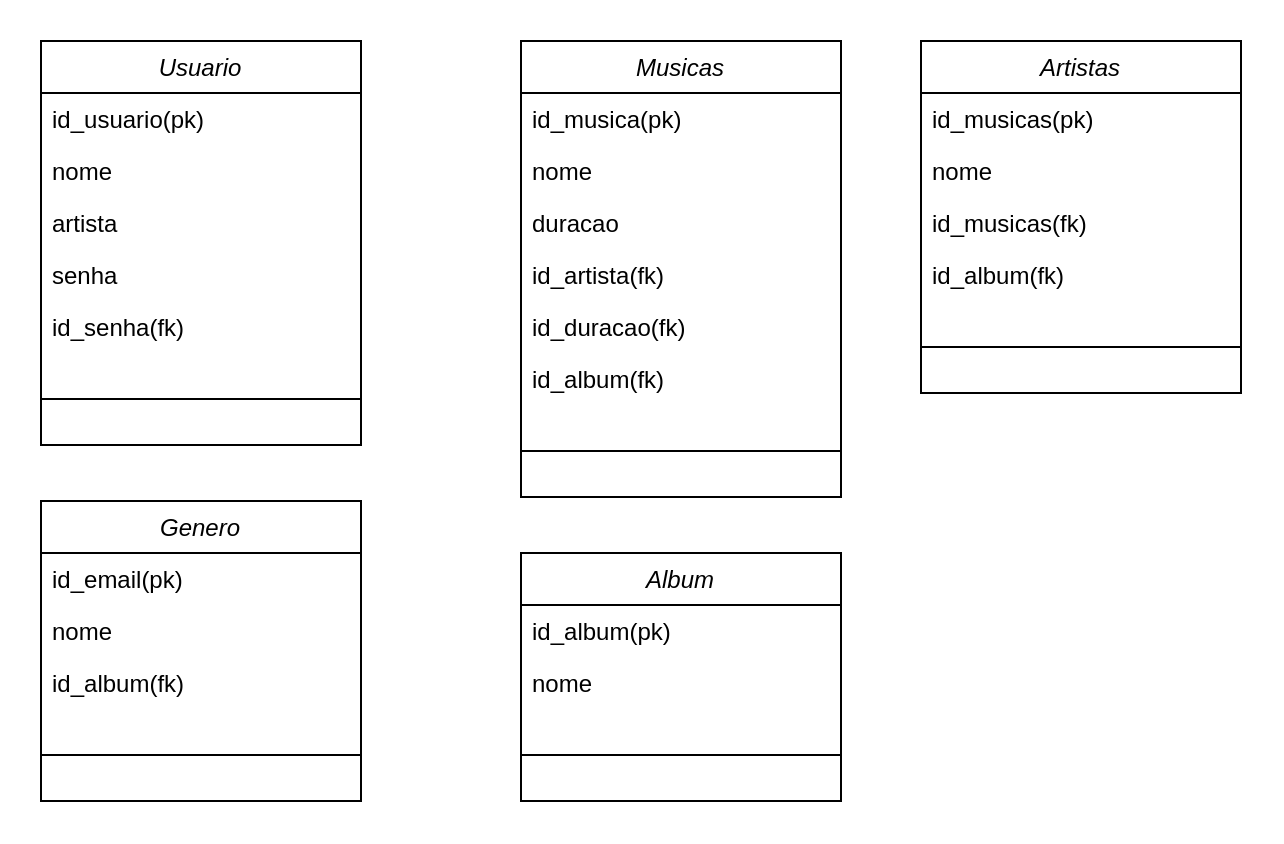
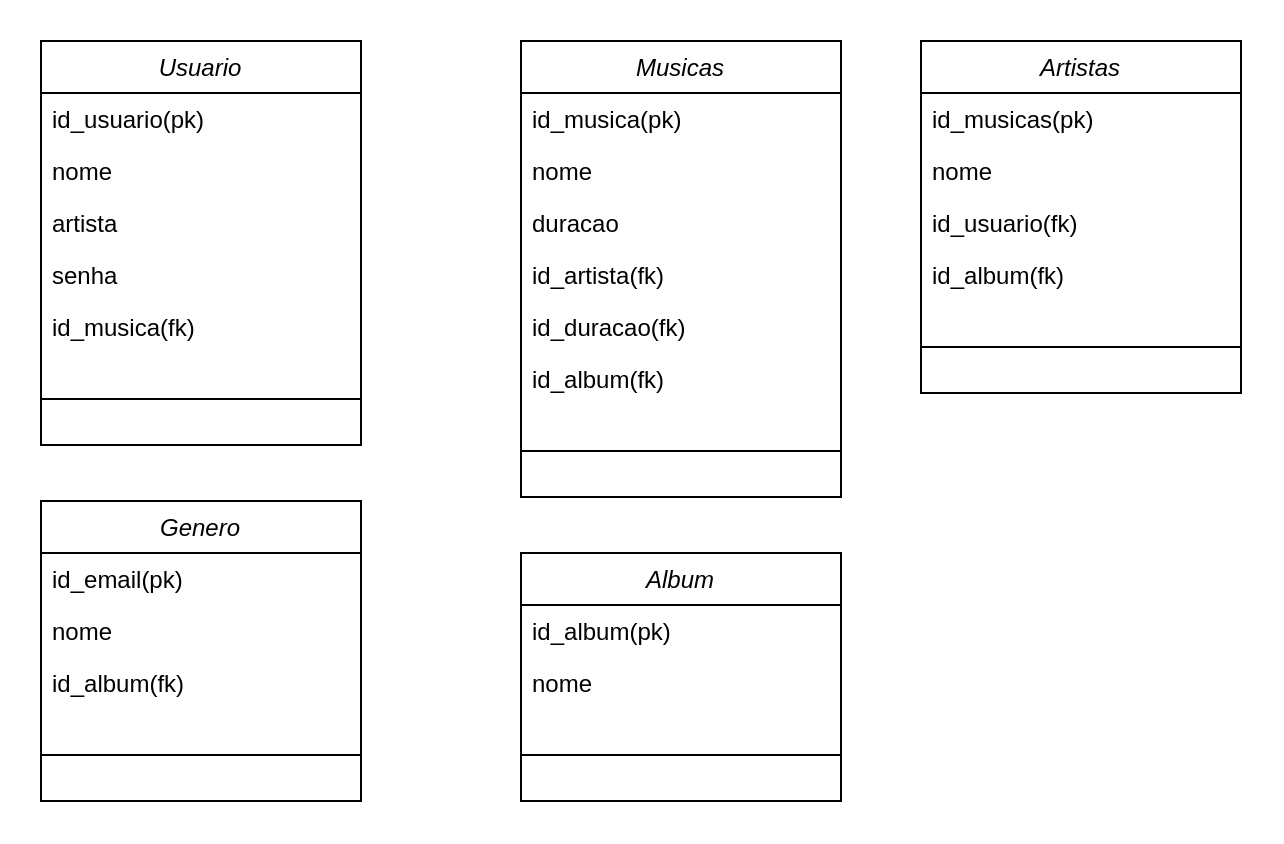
  <mxCell id="0" />
  <mxCell id="1" parent="0" />
  <mxCell id="2" value="Usuario" style="swimlane;fontStyle=2;align=center;verticalAlign=top;childLayout=stackLayout;horizontal=1;startSize=26;horizontalStack=0;resizeParent=1;resizeLast=0;collapsible=1;marginBottom=0;rounded=0;shadow=0;strokeWidth=1;" parent="1" vertex="1"><mxGeometry x="20" y="20" width="160" height="202" as="geometry"><mxRectangle x="230" y="140" width="160" height="26" as="alternateBounds" /></mxGeometry></mxCell>
  <mxCell id="3" value="id_usuario(pk)" style="text;align=left;verticalAlign=top;spacingLeft=4;spacingRight=4;overflow=hidden;rotatable=0;points=[[0,0.5],[1,0.5]];portConstraint=eastwest;" parent="2" vertex="1"><mxGeometry y="26" width="160" height="26" as="geometry" /></mxCell>
  <mxCell id="4" value="nome" style="text;align=left;verticalAlign=top;spacingLeft=4;spacingRight=4;overflow=hidden;rotatable=0;points=[[0,0.5],[1,0.5]];portConstraint=eastwest;rounded=0;shadow=0;html=0;" parent="2" vertex="1"><mxGeometry y="52" width="160" height="26" as="geometry" /></mxCell>
  <mxCell id="5" value="artista" style="text;align=left;verticalAlign=top;spacingLeft=4;spacingRight=4;overflow=hidden;rotatable=0;points=[[0,0.5],[1,0.5]];portConstraint=eastwest;rounded=0;shadow=0;html=0;" parent="2" vertex="1"><mxGeometry y="78" width="160" height="26" as="geometry" /></mxCell>
  <mxCell id="6" value="senha" style="text;align=left;verticalAlign=top;spacingLeft=4;spacingRight=4;overflow=hidden;rotatable=0;points=[[0,0.5],[1,0.5]];portConstraint=eastwest;rounded=0;shadow=0;html=0;" vertex="1" parent="2"><mxGeometry y="104" width="160" height="26" as="geometry" /></mxCell>
- <mxCell id="7" value="id_senha(fk)" style="text;align=left;verticalAlign=top;spacingLeft=4;spacingRight=4;overflow=hidden;rotatable=0;points=[[0,0.5],[1,0.5]];portConstraint=eastwest;rounded=0;shadow=0;html=0;" vertex="1" parent="2"><mxGeometry y="130" width="160" height="26" as="geometry" /></mxCell>
+ <mxCell id="7" value="id_musica(fk)" style="text;align=left;verticalAlign=top;spacingLeft=4;spacingRight=4;overflow=hidden;rotatable=0;points=[[0,0.5],[1,0.5]];portConstraint=eastwest;rounded=0;shadow=0;html=0;" vertex="1" parent="2"><mxGeometry y="130" width="160" height="26" as="geometry" /></mxCell>
  <mxCell id="8" value="" style="line;html=1;strokeWidth=1;align=left;verticalAlign=middle;spacingTop=-1;spacingLeft=3;spacingRight=3;rotatable=0;labelPosition=right;points=[];portConstraint=eastwest;" parent="2" vertex="1"><mxGeometry y="156" width="160" height="46" as="geometry" /></mxCell>
  <mxCell id="9" value="Musicas" style="swimlane;fontStyle=2;align=center;verticalAlign=top;childLayout=stackLayout;horizontal=1;startSize=26;horizontalStack=0;resizeParent=1;resizeLast=0;collapsible=1;marginBottom=0;rounded=0;shadow=0;strokeWidth=1;" vertex="1" parent="1"><mxGeometry x="260" y="20" width="160" height="228" as="geometry"><mxRectangle x="230" y="140" width="160" height="26" as="alternateBounds" /></mxGeometry></mxCell>
  <mxCell id="10" value="id_musica(pk)" style="text;align=left;verticalAlign=top;spacingLeft=4;spacingRight=4;overflow=hidden;rotatable=0;points=[[0,0.5],[1,0.5]];portConstraint=eastwest;" vertex="1" parent="9"><mxGeometry y="26" width="160" height="26" as="geometry" /></mxCell>
  <mxCell id="11" value="nome" style="text;align=left;verticalAlign=top;spacingLeft=4;spacingRight=4;overflow=hidden;rotatable=0;points=[[0,0.5],[1,0.5]];portConstraint=eastwest;rounded=0;shadow=0;html=0;" vertex="1" parent="9"><mxGeometry y="52" width="160" height="26" as="geometry" /></mxCell>
  <mxCell id="12" value="duracao" style="text;align=left;verticalAlign=top;spacingLeft=4;spacingRight=4;overflow=hidden;rotatable=0;points=[[0,0.5],[1,0.5]];portConstraint=eastwest;rounded=0;shadow=0;html=0;" vertex="1" parent="9"><mxGeometry y="78" width="160" height="26" as="geometry" /></mxCell>
  <mxCell id="13" value="id_artista(fk)" style="text;align=left;verticalAlign=top;spacingLeft=4;spacingRight=4;overflow=hidden;rotatable=0;points=[[0,0.5],[1,0.5]];portConstraint=eastwest;rounded=0;shadow=0;html=0;" vertex="1" parent="9"><mxGeometry y="104" width="160" height="26" as="geometry" /></mxCell>
  <mxCell id="14" value="id_duracao(fk)" style="text;align=left;verticalAlign=top;spacingLeft=4;spacingRight=4;overflow=hidden;rotatable=0;points=[[0,0.5],[1,0.5]];portConstraint=eastwest;rounded=0;shadow=0;html=0;" vertex="1" parent="9"><mxGeometry y="130" width="160" height="26" as="geometry" /></mxCell>
  <mxCell id="15" value="id_album(fk)" style="text;align=left;verticalAlign=top;spacingLeft=4;spacingRight=4;overflow=hidden;rotatable=0;points=[[0,0.5],[1,0.5]];portConstraint=eastwest;" vertex="1" parent="9"><mxGeometry y="156" width="160" height="26" as="geometry" /></mxCell>
  <mxCell id="16" value="" style="line;html=1;strokeWidth=1;align=left;verticalAlign=middle;spacingTop=-1;spacingLeft=3;spacingRight=3;rotatable=0;labelPosition=right;points=[];portConstraint=eastwest;" vertex="1" parent="9"><mxGeometry y="182" width="160" height="46" as="geometry" /></mxCell>
  <mxCell id="17" value="Artistas" style="swimlane;fontStyle=2;align=center;verticalAlign=top;childLayout=stackLayout;horizontal=1;startSize=26;horizontalStack=0;resizeParent=1;resizeLast=0;collapsible=1;marginBottom=0;rounded=0;shadow=0;strokeWidth=1;" vertex="1" parent="1"><mxGeometry x="460" y="20" width="160" height="176" as="geometry"><mxRectangle x="230" y="140" width="160" height="26" as="alternateBounds" /></mxGeometry></mxCell>
  <mxCell id="18" value="id_musicas(pk)" style="text;align=left;verticalAlign=top;spacingLeft=4;spacingRight=4;overflow=hidden;rotatable=0;points=[[0,0.5],[1,0.5]];portConstraint=eastwest;" vertex="1" parent="17"><mxGeometry y="26" width="160" height="26" as="geometry" /></mxCell>
  <mxCell id="19" value="nome" style="text;align=left;verticalAlign=top;spacingLeft=4;spacingRight=4;overflow=hidden;rotatable=0;points=[[0,0.5],[1,0.5]];portConstraint=eastwest;rounded=0;shadow=0;html=0;" vertex="1" parent="17"><mxGeometry y="52" width="160" height="26" as="geometry" /></mxCell>
- <mxCell id="20" value="id_musicas(fk)" style="text;align=left;verticalAlign=top;spacingLeft=4;spacingRight=4;overflow=hidden;rotatable=0;points=[[0,0.5],[1,0.5]];portConstraint=eastwest;" vertex="1" parent="17"><mxGeometry y="78" width="160" height="26" as="geometry" /></mxCell>
+ <mxCell id="20" value="id_usuario(fk)" style="text;align=left;verticalAlign=top;spacingLeft=4;spacingRight=4;overflow=hidden;rotatable=0;points=[[0,0.5],[1,0.5]];portConstraint=eastwest;" vertex="1" parent="17"><mxGeometry y="78" width="160" height="26" as="geometry" /></mxCell>
  <mxCell id="21" value="id_album(fk)" style="text;align=left;verticalAlign=top;spacingLeft=4;spacingRight=4;overflow=hidden;rotatable=0;points=[[0,0.5],[1,0.5]];portConstraint=eastwest;" vertex="1" parent="17"><mxGeometry y="104" width="160" height="26" as="geometry" /></mxCell>
  <mxCell id="22" value="" style="line;html=1;strokeWidth=1;align=left;verticalAlign=middle;spacingTop=-1;spacingLeft=3;spacingRight=3;rotatable=0;labelPosition=right;points=[];portConstraint=eastwest;" vertex="1" parent="17"><mxGeometry y="130" width="160" height="46" as="geometry" /></mxCell>
  <mxCell id="23" value="Genero" style="swimlane;fontStyle=2;align=center;verticalAlign=top;childLayout=stackLayout;horizontal=1;startSize=26;horizontalStack=0;resizeParent=1;resizeLast=0;collapsible=1;marginBottom=0;rounded=0;shadow=0;strokeWidth=1;" vertex="1" parent="1"><mxGeometry x="20" y="250" width="160" height="150" as="geometry"><mxRectangle x="230" y="140" width="160" height="26" as="alternateBounds" /></mxGeometry></mxCell>
  <mxCell id="24" value="id_email(pk)" style="text;align=left;verticalAlign=top;spacingLeft=4;spacingRight=4;overflow=hidden;rotatable=0;points=[[0,0.5],[1,0.5]];portConstraint=eastwest;" vertex="1" parent="23"><mxGeometry y="26" width="160" height="26" as="geometry" /></mxCell>
  <mxCell id="25" value="nome" style="text;align=left;verticalAlign=top;spacingLeft=4;spacingRight=4;overflow=hidden;rotatable=0;points=[[0,0.5],[1,0.5]];portConstraint=eastwest;rounded=0;shadow=0;html=0;" vertex="1" parent="23"><mxGeometry y="52" width="160" height="26" as="geometry" /></mxCell>
  <mxCell id="26" value="id_album(fk)" style="text;align=left;verticalAlign=top;spacingLeft=4;spacingRight=4;overflow=hidden;rotatable=0;points=[[0,0.5],[1,0.5]];portConstraint=eastwest;" vertex="1" parent="23"><mxGeometry y="78" width="160" height="26" as="geometry" /></mxCell>
  <mxCell id="27" value="" style="line;html=1;strokeWidth=1;align=left;verticalAlign=middle;spacingTop=-1;spacingLeft=3;spacingRight=3;rotatable=0;labelPosition=right;points=[];portConstraint=eastwest;" vertex="1" parent="23"><mxGeometry y="104" width="160" height="46" as="geometry" /></mxCell>
  <mxCell id="28" value="Album" style="swimlane;fontStyle=2;align=center;verticalAlign=top;childLayout=stackLayout;horizontal=1;startSize=26;horizontalStack=0;resizeParent=1;resizeLast=0;collapsible=1;marginBottom=0;rounded=0;shadow=0;strokeWidth=1;" vertex="1" parent="1"><mxGeometry x="260" y="276" width="160" height="124" as="geometry"><mxRectangle x="230" y="140" width="160" height="26" as="alternateBounds" /></mxGeometry></mxCell>
  <mxCell id="29" value="id_album(pk)" style="text;align=left;verticalAlign=top;spacingLeft=4;spacingRight=4;overflow=hidden;rotatable=0;points=[[0,0.5],[1,0.5]];portConstraint=eastwest;" vertex="1" parent="28"><mxGeometry y="26" width="160" height="26" as="geometry" /></mxCell>
  <mxCell id="30" value="nome" style="text;align=left;verticalAlign=top;spacingLeft=4;spacingRight=4;overflow=hidden;rotatable=0;points=[[0,0.5],[1,0.5]];portConstraint=eastwest;rounded=0;shadow=0;html=0;" vertex="1" parent="28"><mxGeometry y="52" width="160" height="26" as="geometry" /></mxCell>
  <mxCell id="31" value="" style="line;html=1;strokeWidth=1;align=left;verticalAlign=middle;spacingTop=-1;spacingLeft=3;spacingRight=3;rotatable=0;labelPosition=right;points=[];portConstraint=eastwest;" vertex="1" parent="28"><mxGeometry y="78" width="160" height="46" as="geometry" /></mxCell>
